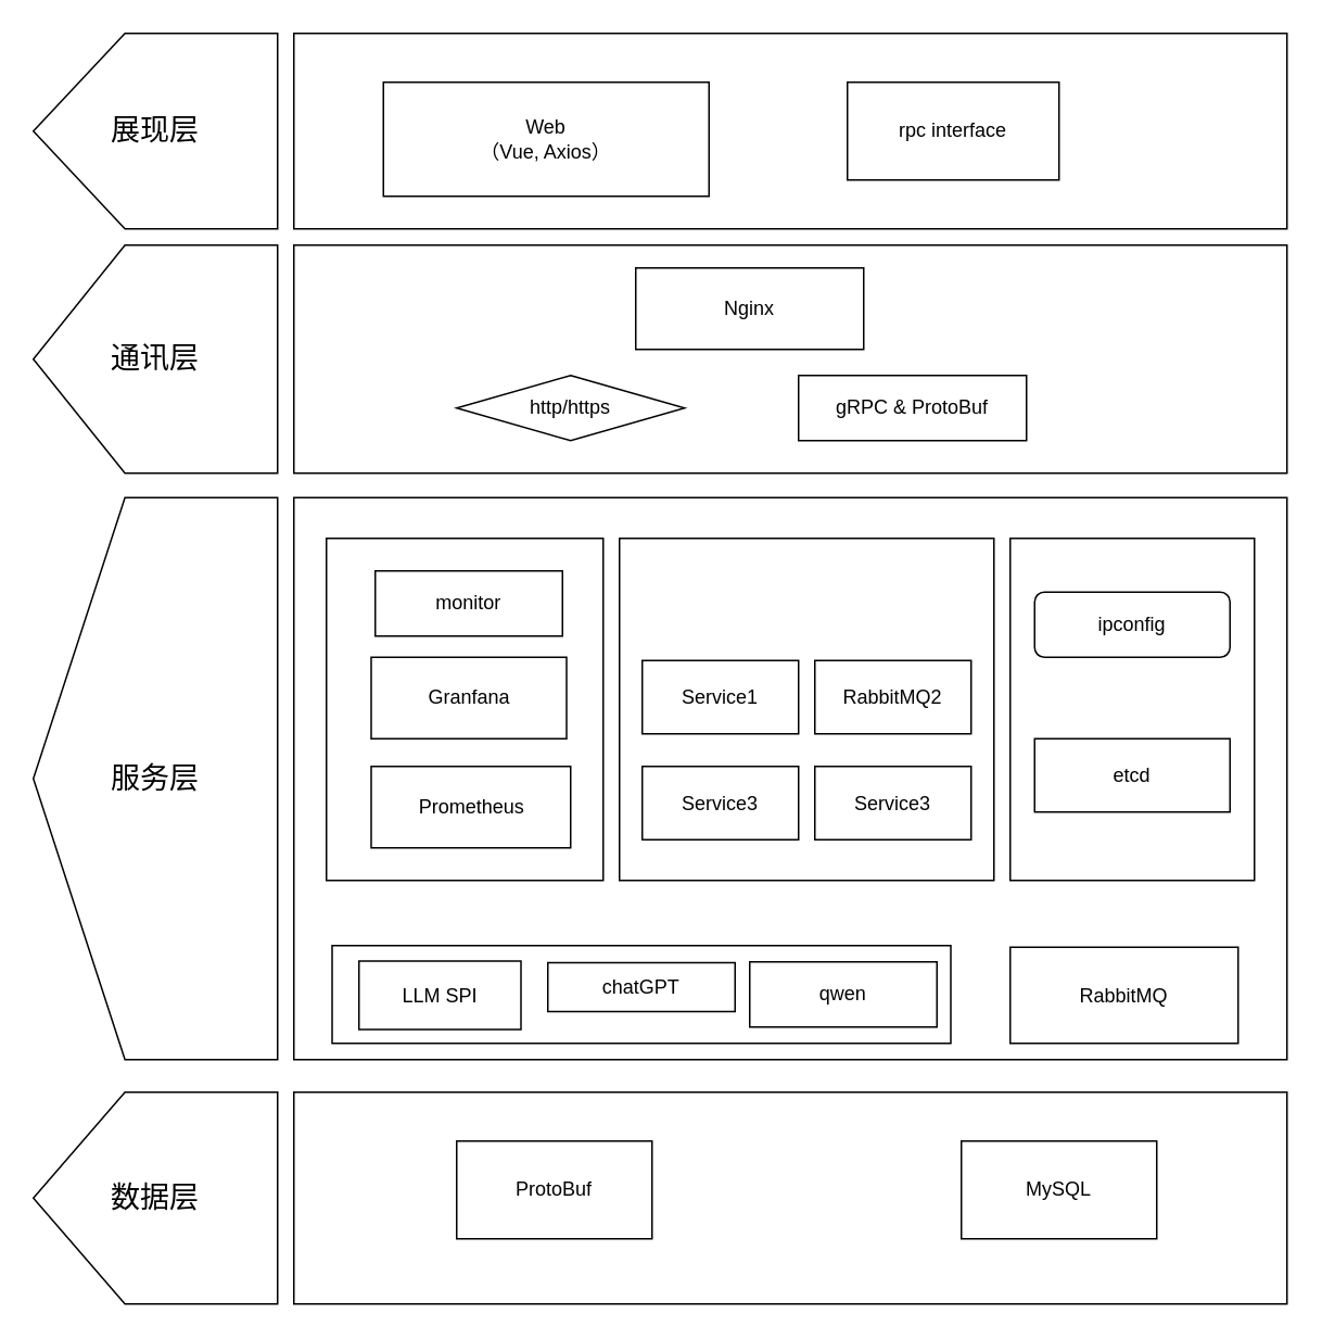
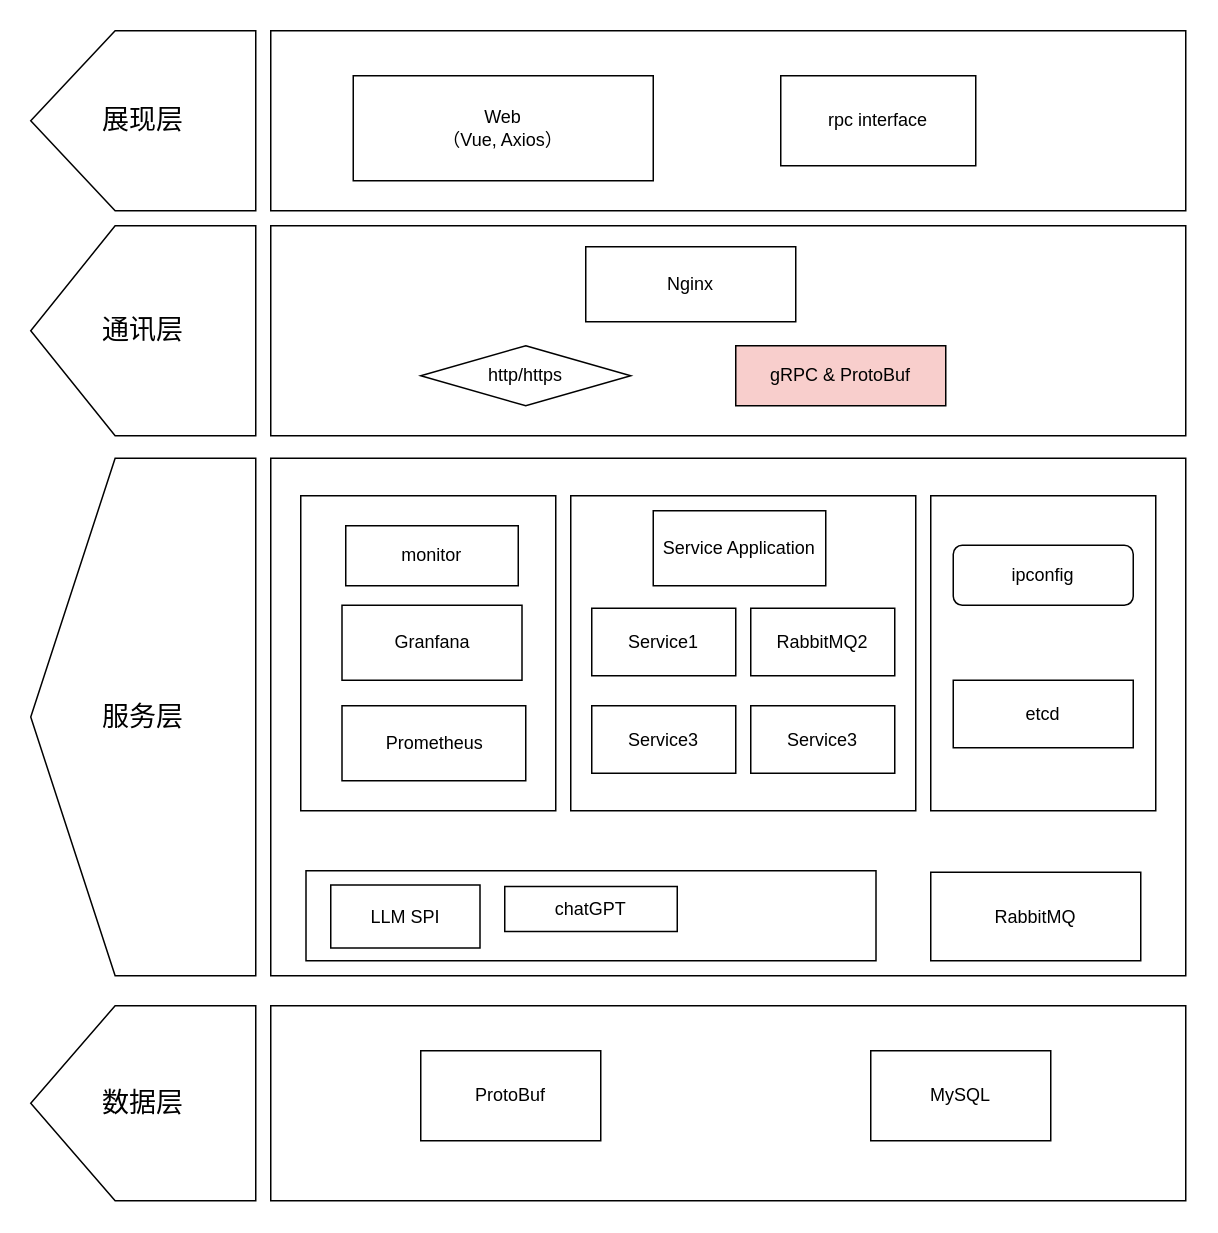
  <mxCell id="0" />
  <mxCell id="1" parent="0" />
  <mxCell id="2" value="&lt;font style=&quot;font-size: 18px;&quot;&gt;展现层&lt;/font&gt;" style="shape=offPageConnector;whiteSpace=wrap;html=1;direction=south;" vertex="1" parent="1"><mxGeometry x="20" y="20" width="150" height="120" as="geometry" /></mxCell>
  <mxCell id="3" value="" style="rounded=0;whiteSpace=wrap;html=1;" vertex="1" parent="1"><mxGeometry x="180" y="20" width="610" height="120" as="geometry" /></mxCell>
  <mxCell id="4" value="&lt;font style=&quot;font-size: 18px;&quot;&gt;通讯层&lt;/font&gt;" style="shape=offPageConnector;whiteSpace=wrap;html=1;direction=south;" vertex="1" parent="1"><mxGeometry x="20" y="150" width="150" height="140" as="geometry" /></mxCell>
  <mxCell id="5" value="" style="rounded=0;whiteSpace=wrap;html=1;" vertex="1" parent="1"><mxGeometry x="180" y="150" width="610" height="140" as="geometry" /></mxCell>
  <mxCell id="6" value="&lt;font style=&quot;font-size: 18px;&quot;&gt;服务层&lt;/font&gt;" style="shape=offPageConnector;whiteSpace=wrap;html=1;direction=south;" vertex="1" parent="1"><mxGeometry x="20" y="305" width="150" height="345" as="geometry" /></mxCell>
  <mxCell id="7" value="" style="rounded=0;whiteSpace=wrap;html=1;" vertex="1" parent="1"><mxGeometry x="180" y="305" width="610" height="345" as="geometry" /></mxCell>
  <mxCell id="8" value="&lt;font style=&quot;font-size: 18px;&quot;&gt;数据层&lt;/font&gt;" style="shape=offPageConnector;whiteSpace=wrap;html=1;direction=south;" vertex="1" parent="1"><mxGeometry x="20" y="670" width="150" height="130" as="geometry" /></mxCell>
  <mxCell id="9" value="" style="rounded=0;whiteSpace=wrap;html=1;" vertex="1" parent="1"><mxGeometry x="180" y="670" width="610" height="130" as="geometry" /></mxCell>
  <mxCell id="10" value="Web&lt;div&gt;（Vue, Axios）&lt;/div&gt;" style="rounded=0;whiteSpace=wrap;html=1;" vertex="1" parent="1"><mxGeometry x="235" y="50" width="200" height="70" as="geometry" /></mxCell>
  <mxCell id="11" value="rpc interface" style="rounded=0;whiteSpace=wrap;html=1;" vertex="1" parent="1"><mxGeometry x="520" y="50" width="130" height="60" as="geometry" /></mxCell>
  <mxCell id="12" value="http/https" style="rhombus;whiteSpace=wrap;html=1;" vertex="1" parent="1"><mxGeometry x="280" y="230" width="140" height="40" as="geometry" /></mxCell>
- <mxCell id="13" value="gRPC &amp;amp; ProtoBuf" style="rounded=0;whiteSpace=wrap;html=1;" vertex="1" parent="1"><mxGeometry x="490" y="230" width="140" height="40" as="geometry" /></mxCell>
+ <mxCell id="13" value="gRPC &amp;amp; ProtoBuf" style="rounded=0;whiteSpace=wrap;html=1;fillColor=#f8cecc;" vertex="1" parent="1"><mxGeometry x="490" y="230" width="140" height="40" as="geometry" /></mxCell>
  <mxCell id="14" value="" style="rounded=0;whiteSpace=wrap;html=1;" vertex="1" parent="1"><mxGeometry x="200" y="330" width="170" height="210" as="geometry" /></mxCell>
  <mxCell id="15" value="monitor" style="rounded=0;whiteSpace=wrap;html=1;" vertex="1" parent="1"><mxGeometry x="230" y="350" width="115" height="40" as="geometry" /></mxCell>
  <mxCell id="16" value="Prometheus" style="rounded=0;whiteSpace=wrap;html=1;" vertex="1" parent="1"><mxGeometry x="227.5" y="470" width="122.5" height="50" as="geometry" /></mxCell>
  <mxCell id="17" value="Granfana" style="rounded=0;whiteSpace=wrap;html=1;" vertex="1" parent="1"><mxGeometry x="227.5" y="403" width="120" height="50" as="geometry" /></mxCell>
- <mxCell id="18" value="MySQL" style="rounded=0;whiteSpace=wrap;html=1;" vertex="1" parent="1"><mxGeometry x="590" y="700" width="120" height="60" as="geometry" /></mxCell>
+ <mxCell id="18" value="MySQL" style="rounded=0;whiteSpace=wrap;html=1;" vertex="1" parent="1"><mxGeometry x="580" y="700" width="120" height="60" as="geometry" /></mxCell>
  <mxCell id="19" value="ProtoBuf" style="rounded=0;whiteSpace=wrap;html=1;" vertex="1" parent="1"><mxGeometry x="280" y="700" width="120" height="60" as="geometry" /></mxCell>
  <mxCell id="20" value="" style="rounded=0;whiteSpace=wrap;html=1;" vertex="1" parent="1"><mxGeometry x="620" y="330" width="150" height="210" as="geometry" /></mxCell>
  <mxCell id="21" value="ipconfig" style="whiteSpace=wrap;html=1;rounded=1;" vertex="1" parent="1"><mxGeometry x="635" y="363" width="120" height="40" as="geometry" /></mxCell>
  <mxCell id="22" value="etcd" style="rounded=0;whiteSpace=wrap;html=1;" vertex="1" parent="1"><mxGeometry x="635" y="453" width="120" height="45" as="geometry" /></mxCell>
  <mxCell id="23" value="" style="rounded=0;whiteSpace=wrap;html=1;" vertex="1" parent="1"><mxGeometry x="203.5" y="580" width="380" height="60" as="geometry" /></mxCell>
  <mxCell id="24" value="LLM SPI" style="rounded=0;whiteSpace=wrap;html=1;" vertex="1" parent="1"><mxGeometry x="220" y="589.5" width="99.5" height="42" as="geometry" /></mxCell>
  <mxCell id="25" value="chatGPT" style="rounded=0;whiteSpace=wrap;html=1;" vertex="1" parent="1"><mxGeometry x="336" y="590.5" width="115" height="30" as="geometry" /></mxCell>
- <mxCell id="26" value="qwen" style="rounded=0;whiteSpace=wrap;html=1;" vertex="1" parent="1"><mxGeometry x="460" y="590" width="115" height="40" as="geometry" /></mxCell>
  <mxCell id="27" value="RabbitMQ" style="rounded=0;whiteSpace=wrap;html=1;" vertex="1" parent="1"><mxGeometry x="620" y="581" width="140" height="59" as="geometry" /></mxCell>
  <mxCell id="28" value="" style="rounded=0;whiteSpace=wrap;html=1;" vertex="1" parent="1"><mxGeometry x="380" y="330" width="230" height="210" as="geometry" /></mxCell>
+ <mxCell id="29" value="Service Application" style="rounded=0;whiteSpace=wrap;html=1;" vertex="1" parent="1"><mxGeometry x="435" y="340" width="115" height="50" as="geometry" /></mxCell>
  <mxCell id="30" value="Service1" style="rounded=0;whiteSpace=wrap;html=1;" vertex="1" parent="1"><mxGeometry x="394" y="405" width="96" height="45" as="geometry" /></mxCell>
  <mxCell id="31" value="RabbitMQ2" style="rounded=0;whiteSpace=wrap;html=1;" vertex="1" parent="1"><mxGeometry x="500" y="405" width="96" height="45" as="geometry" /></mxCell>
  <mxCell id="32" value="Service3" style="rounded=0;whiteSpace=wrap;html=1;" vertex="1" parent="1"><mxGeometry x="394" y="470" width="96" height="45" as="geometry" /></mxCell>
  <mxCell id="33" value="Service3" style="rounded=0;whiteSpace=wrap;html=1;" vertex="1" parent="1"><mxGeometry x="500" y="470" width="96" height="45" as="geometry" /></mxCell>
  <mxCell id="34" value="Nginx" style="rounded=0;whiteSpace=wrap;html=1;" vertex="1" parent="1"><mxGeometry x="390" y="164" width="140" height="50" as="geometry" /></mxCell>
